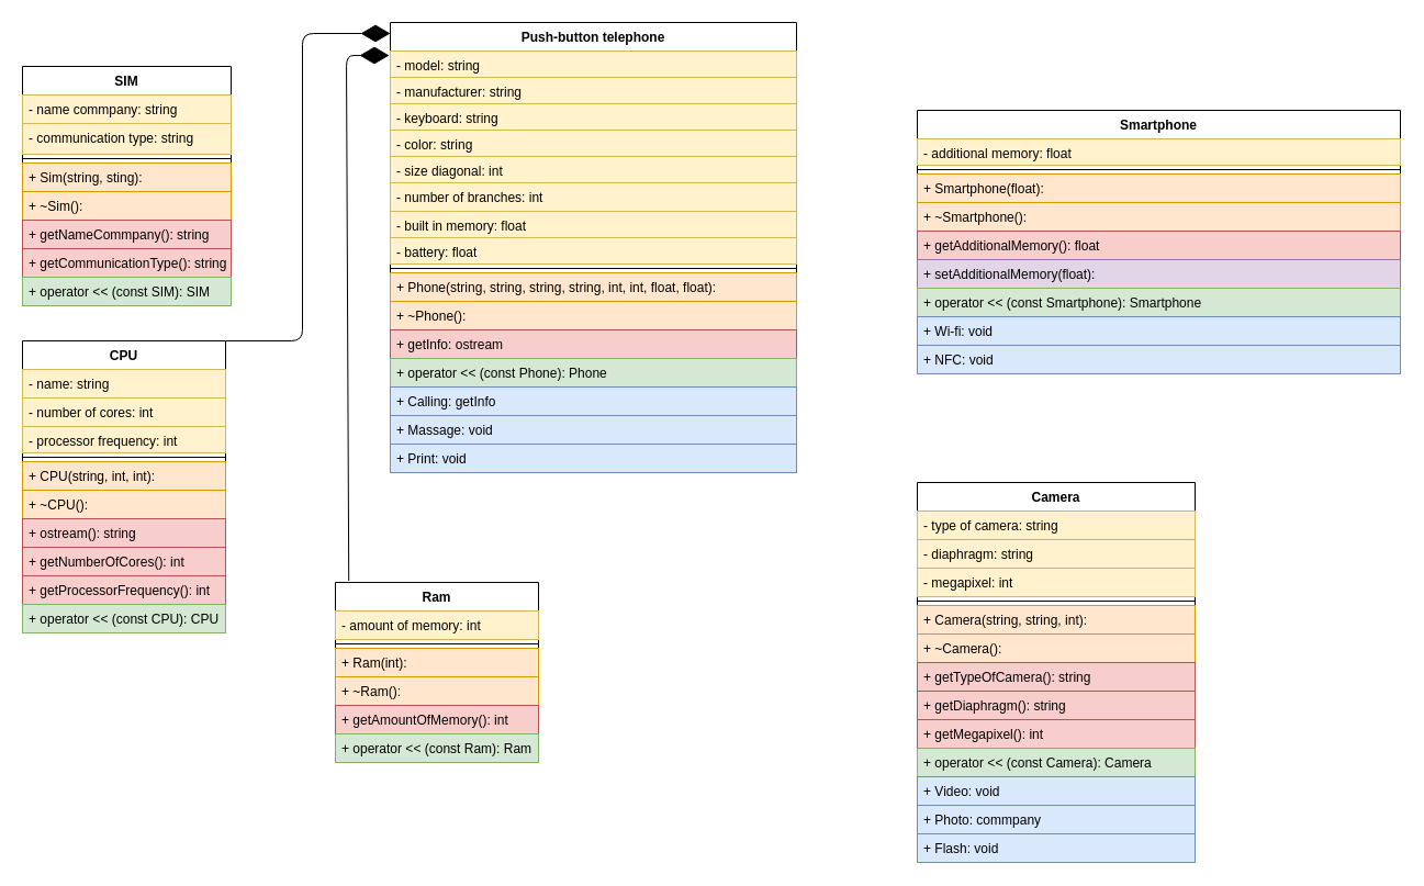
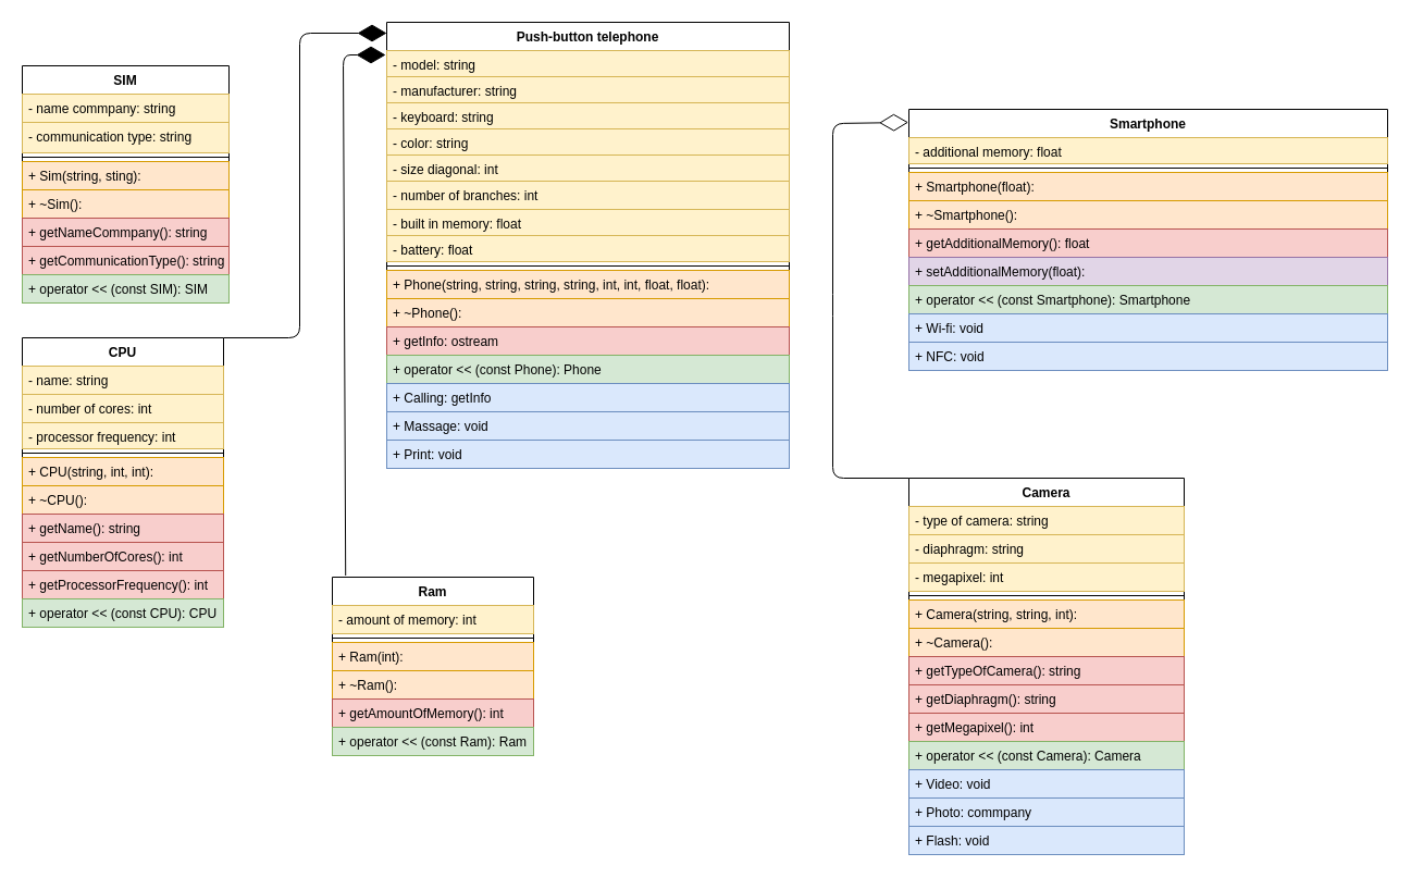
  <mxCell id="0" />
  <mxCell id="1" parent="0" />
  <mxCell id="2" value="Push-button telephone" style="swimlane;fontStyle=1;align=center;verticalAlign=top;childLayout=stackLayout;horizontal=1;startSize=26;horizontalStack=0;resizeParent=1;resizeParentMax=0;resizeLast=0;collapsible=1;marginBottom=0;" parent="1" vertex="1"><mxGeometry x="355" y="20" width="370" height="410" as="geometry" /></mxCell>
  <mxCell id="3" value="- model: string" style="text;strokeColor=#d6b656;fillColor=#fff2cc;align=left;verticalAlign=top;spacingLeft=4;spacingRight=4;overflow=hidden;rotatable=0;points=[[0,0.5],[1,0.5]];portConstraint=eastwest;" parent="2" vertex="1"><mxGeometry y="26" width="370" height="24" as="geometry" /></mxCell>
  <mxCell id="4" value="- manufacturer: string" style="text;strokeColor=#d6b656;fillColor=#fff2cc;align=left;verticalAlign=top;spacingLeft=4;spacingRight=4;overflow=hidden;rotatable=0;points=[[0,0.5],[1,0.5]];portConstraint=eastwest;" parent="2" vertex="1"><mxGeometry y="50" width="370" height="24" as="geometry" /></mxCell>
  <mxCell id="5" value="- keyboard: string" style="text;strokeColor=#d6b656;fillColor=#fff2cc;align=left;verticalAlign=top;spacingLeft=4;spacingRight=4;overflow=hidden;rotatable=0;points=[[0,0.5],[1,0.5]];portConstraint=eastwest;" parent="2" vertex="1"><mxGeometry y="74" width="370" height="24" as="geometry" /></mxCell>
  <mxCell id="6" value="- сolor: string" style="text;strokeColor=#d6b656;fillColor=#fff2cc;align=left;verticalAlign=top;spacingLeft=4;spacingRight=4;overflow=hidden;rotatable=0;points=[[0,0.5],[1,0.5]];portConstraint=eastwest;" parent="2" vertex="1"><mxGeometry y="98" width="370" height="24" as="geometry" /></mxCell>
  <mxCell id="7" value="- size diagonal: int" style="text;strokeColor=#d6b656;fillColor=#fff2cc;align=left;verticalAlign=top;spacingLeft=4;spacingRight=4;overflow=hidden;rotatable=0;points=[[0,0.5],[1,0.5]];portConstraint=eastwest;" parent="2" vertex="1"><mxGeometry y="122" width="370" height="24" as="geometry" /></mxCell>
  <mxCell id="8" value="- number of branches: int" style="text;strokeColor=#d6b656;fillColor=#fff2cc;align=left;verticalAlign=top;spacingLeft=4;spacingRight=4;overflow=hidden;rotatable=0;points=[[0,0.5],[1,0.5]];portConstraint=eastwest;" parent="2" vertex="1"><mxGeometry y="146" width="370" height="26" as="geometry" /></mxCell>
  <mxCell id="9" value="- built in memory: float" style="text;strokeColor=#d6b656;fillColor=#fff2cc;align=left;verticalAlign=top;spacingLeft=4;spacingRight=4;overflow=hidden;rotatable=0;points=[[0,0.5],[1,0.5]];portConstraint=eastwest;" parent="2" vertex="1"><mxGeometry y="172" width="370" height="24" as="geometry" /></mxCell>
  <mxCell id="10" value="- battery: float" style="text;strokeColor=#d6b656;fillColor=#fff2cc;align=left;verticalAlign=top;spacingLeft=4;spacingRight=4;overflow=hidden;rotatable=0;points=[[0,0.5],[1,0.5]];portConstraint=eastwest;" parent="2" vertex="1"><mxGeometry y="196" width="370" height="24" as="geometry" /></mxCell>
  <mxCell id="11" value="" style="line;strokeWidth=1;fillColor=none;align=left;verticalAlign=middle;spacingTop=-1;spacingLeft=3;spacingRight=3;rotatable=0;labelPosition=right;points=[];portConstraint=eastwest;" parent="2" vertex="1"><mxGeometry y="220" width="370" height="8" as="geometry" /></mxCell>
  <mxCell id="12" value="+ Phone(string, string, string, string, int, int, float, float):" style="text;strokeColor=#d79b00;fillColor=#ffe6cc;align=left;verticalAlign=top;spacingLeft=4;spacingRight=4;overflow=hidden;rotatable=0;points=[[0,0.5],[1,0.5]];portConstraint=eastwest;" parent="2" vertex="1"><mxGeometry y="228" width="370" height="26" as="geometry" /></mxCell>
  <mxCell id="13" value="+ ~Phone():" style="text;strokeColor=#d79b00;fillColor=#ffe6cc;align=left;verticalAlign=top;spacingLeft=4;spacingRight=4;overflow=hidden;rotatable=0;points=[[0,0.5],[1,0.5]];portConstraint=eastwest;" parent="2" vertex="1"><mxGeometry y="254" width="370" height="26" as="geometry" /></mxCell>
  <mxCell id="14" value="+ getInfo: ostream" style="text;strokeColor=#b85450;fillColor=#f8cecc;align=left;verticalAlign=top;spacingLeft=4;spacingRight=4;overflow=hidden;rotatable=0;points=[[0,0.5],[1,0.5]];portConstraint=eastwest;" parent="2" vertex="1"><mxGeometry y="280" width="370" height="26" as="geometry" /></mxCell>
  <mxCell id="15" value="+ operator &lt;&lt; (const Phone): Phone" style="text;strokeColor=#82b366;fillColor=#d5e8d4;align=left;verticalAlign=top;spacingLeft=4;spacingRight=4;overflow=hidden;rotatable=0;points=[[0,0.5],[1,0.5]];portConstraint=eastwest;" parent="2" vertex="1"><mxGeometry y="306" width="370" height="26" as="geometry" /></mxCell>
  <mxCell id="16" value="+ Calling: getInfo" style="text;strokeColor=#6c8ebf;fillColor=#dae8fc;align=left;verticalAlign=top;spacingLeft=4;spacingRight=4;overflow=hidden;rotatable=0;points=[[0,0.5],[1,0.5]];portConstraint=eastwest;" parent="2" vertex="1"><mxGeometry y="332" width="370" height="26" as="geometry" /></mxCell>
  <mxCell id="17" value="+ Massage: void" style="text;strokeColor=#6c8ebf;fillColor=#dae8fc;align=left;verticalAlign=top;spacingLeft=4;spacingRight=4;overflow=hidden;rotatable=0;points=[[0,0.5],[1,0.5]];portConstraint=eastwest;" parent="2" vertex="1"><mxGeometry y="358" width="370" height="26" as="geometry" /></mxCell>
  <mxCell id="18" value="+ Print: void" style="text;strokeColor=#6c8ebf;fillColor=#dae8fc;align=left;verticalAlign=top;spacingLeft=4;spacingRight=4;overflow=hidden;rotatable=0;points=[[0,0.5],[1,0.5]];portConstraint=eastwest;" parent="2" vertex="1"><mxGeometry y="384" width="370" height="26" as="geometry" /></mxCell>
  <mxCell id="19" value="Smartphone" style="swimlane;fontStyle=1;align=center;verticalAlign=top;childLayout=stackLayout;horizontal=1;startSize=26;horizontalStack=0;resizeParent=1;resizeParentMax=0;resizeLast=0;collapsible=1;marginBottom=0;" parent="1" vertex="1"><mxGeometry x="835" y="100" width="440" height="240" as="geometry" /></mxCell>
  <mxCell id="20" value="- additional memory: float" style="text;strokeColor=#d6b656;fillColor=#fff2cc;align=left;verticalAlign=top;spacingLeft=4;spacingRight=4;overflow=hidden;rotatable=0;points=[[0,0.5],[1,0.5]];portConstraint=eastwest;" parent="19" vertex="1"><mxGeometry y="26" width="440" height="24" as="geometry" /></mxCell>
  <mxCell id="21" value="" style="line;strokeWidth=1;fillColor=none;align=left;verticalAlign=middle;spacingTop=-1;spacingLeft=3;spacingRight=3;rotatable=0;labelPosition=right;points=[];portConstraint=eastwest;" parent="19" vertex="1"><mxGeometry y="50" width="440" height="8" as="geometry" /></mxCell>
  <mxCell id="22" value="+ Smartphone(float):" style="text;strokeColor=#d79b00;fillColor=#ffe6cc;align=left;verticalAlign=top;spacingLeft=4;spacingRight=4;overflow=hidden;rotatable=0;points=[[0,0.5],[1,0.5]];portConstraint=eastwest;" parent="19" vertex="1"><mxGeometry y="58" width="440" height="26" as="geometry" /></mxCell>
  <mxCell id="23" value="+ ~Smartphone():" style="text;strokeColor=#d79b00;fillColor=#ffe6cc;align=left;verticalAlign=top;spacingLeft=4;spacingRight=4;overflow=hidden;rotatable=0;points=[[0,0.5],[1,0.5]];portConstraint=eastwest;" parent="19" vertex="1"><mxGeometry y="84" width="440" height="26" as="geometry" /></mxCell>
  <mxCell id="24" value="+ getAdditionalMemory(): float" style="text;strokeColor=#b85450;fillColor=#f8cecc;align=left;verticalAlign=top;spacingLeft=4;spacingRight=4;overflow=hidden;rotatable=0;points=[[0,0.5],[1,0.5]];portConstraint=eastwest;" parent="19" vertex="1"><mxGeometry y="110" width="440" height="26" as="geometry" /></mxCell>
  <mxCell id="25" value="+ setAdditionalMemory(float): " style="text;strokeColor=#9673a6;fillColor=#e1d5e7;align=left;verticalAlign=top;spacingLeft=4;spacingRight=4;overflow=hidden;rotatable=0;points=[[0,0.5],[1,0.5]];portConstraint=eastwest;" parent="19" vertex="1"><mxGeometry y="136" width="440" height="26" as="geometry" /></mxCell>
  <mxCell id="26" value="+ operator &lt;&lt; (const Smartphone): Smartphone" style="text;strokeColor=#82b366;fillColor=#d5e8d4;align=left;verticalAlign=top;spacingLeft=4;spacingRight=4;overflow=hidden;rotatable=0;points=[[0,0.5],[1,0.5]];portConstraint=eastwest;" parent="19" vertex="1"><mxGeometry y="162" width="440" height="26" as="geometry" /></mxCell>
  <mxCell id="27" value="+ Wi-fi: void" style="text;strokeColor=#6c8ebf;fillColor=#dae8fc;align=left;verticalAlign=top;spacingLeft=4;spacingRight=4;overflow=hidden;rotatable=0;points=[[0,0.5],[1,0.5]];portConstraint=eastwest;" vertex="1" parent="19"><mxGeometry y="188" width="440" height="26" as="geometry" /></mxCell>
  <mxCell id="28" value="+ NFC: void" style="text;strokeColor=#6c8ebf;fillColor=#dae8fc;align=left;verticalAlign=top;spacingLeft=4;spacingRight=4;overflow=hidden;rotatable=0;points=[[0,0.5],[1,0.5]];portConstraint=eastwest;" parent="19" vertex="1"><mxGeometry y="214" width="440" height="26" as="geometry" /></mxCell>
  <mxCell id="29" value="SIM" style="swimlane;fontStyle=1;align=center;verticalAlign=top;childLayout=stackLayout;horizontal=1;startSize=26;horizontalStack=0;resizeParent=1;resizeParentMax=0;resizeLast=0;collapsible=1;marginBottom=0;" parent="1" vertex="1"><mxGeometry x="20" y="60" width="190" height="218" as="geometry" /></mxCell>
  <mxCell id="30" value="- name commpany: string" style="text;strokeColor=#d6b656;fillColor=#fff2cc;align=left;verticalAlign=top;spacingLeft=4;spacingRight=4;overflow=hidden;rotatable=0;points=[[0,0.5],[1,0.5]];portConstraint=eastwest;" parent="29" vertex="1"><mxGeometry y="26" width="190" height="26" as="geometry" /></mxCell>
  <mxCell id="31" value="- communication type: string" style="text;strokeColor=#d6b656;fillColor=#fff2cc;align=left;verticalAlign=top;spacingLeft=4;spacingRight=4;overflow=hidden;rotatable=0;points=[[0,0.5],[1,0.5]];portConstraint=eastwest;" parent="29" vertex="1"><mxGeometry y="52" width="190" height="28" as="geometry" /></mxCell>
  <mxCell id="32" value="" style="line;strokeWidth=1;fillColor=none;align=left;verticalAlign=middle;spacingTop=-1;spacingLeft=3;spacingRight=3;rotatable=0;labelPosition=right;points=[];portConstraint=eastwest;" parent="29" vertex="1"><mxGeometry y="80" width="190" height="8" as="geometry" /></mxCell>
  <mxCell id="33" value="+ Sim(string, sting):" style="text;strokeColor=#d79b00;fillColor=#ffe6cc;align=left;verticalAlign=top;spacingLeft=4;spacingRight=4;overflow=hidden;rotatable=0;points=[[0,0.5],[1,0.5]];portConstraint=eastwest;" parent="29" vertex="1"><mxGeometry y="88" width="190" height="26" as="geometry" /></mxCell>
  <mxCell id="34" value="+ ~Sim():" style="text;strokeColor=#d79b00;fillColor=#ffe6cc;align=left;verticalAlign=top;spacingLeft=4;spacingRight=4;overflow=hidden;rotatable=0;points=[[0,0.5],[1,0.5]];portConstraint=eastwest;" parent="29" vertex="1"><mxGeometry y="114" width="190" height="26" as="geometry" /></mxCell>
  <mxCell id="35" value="+ getNameCommpany(): string" style="text;strokeColor=#b85450;fillColor=#f8cecc;align=left;verticalAlign=top;spacingLeft=4;spacingRight=4;overflow=hidden;rotatable=0;points=[[0,0.5],[1,0.5]];portConstraint=eastwest;" parent="29" vertex="1"><mxGeometry y="140" width="190" height="26" as="geometry" /></mxCell>
  <mxCell id="36" value="+ getCommunicationType(): string" style="text;strokeColor=#b85450;fillColor=#f8cecc;align=left;verticalAlign=top;spacingLeft=4;spacingRight=4;overflow=hidden;rotatable=0;points=[[0,0.5],[1,0.5]];portConstraint=eastwest;" vertex="1" parent="29"><mxGeometry y="166" width="190" height="26" as="geometry" /></mxCell>
  <mxCell id="37" value="+ operator &lt;&lt; (const SIM): SIM" style="text;strokeColor=#82b366;fillColor=#d5e8d4;align=left;verticalAlign=top;spacingLeft=4;spacingRight=4;overflow=hidden;rotatable=0;points=[[0,0.5],[1,0.5]];portConstraint=eastwest;" parent="29" vertex="1"><mxGeometry y="192" width="190" height="26" as="geometry" /></mxCell>
  <mxCell id="38" value="CPU" style="swimlane;fontStyle=1;align=center;verticalAlign=top;childLayout=stackLayout;horizontal=1;startSize=26;horizontalStack=0;resizeParent=1;resizeParentMax=0;resizeLast=0;collapsible=1;marginBottom=0;" parent="1" vertex="1"><mxGeometry x="20" y="310" width="185" height="266" as="geometry" /></mxCell>
  <mxCell id="39" value="- name: string" style="text;strokeColor=#d6b656;fillColor=#fff2cc;align=left;verticalAlign=top;spacingLeft=4;spacingRight=4;overflow=hidden;rotatable=0;points=[[0,0.5],[1,0.5]];portConstraint=eastwest;" parent="38" vertex="1"><mxGeometry y="26" width="185" height="26" as="geometry" /></mxCell>
  <mxCell id="40" value="- number of cores: int" style="text;strokeColor=#d6b656;fillColor=#fff2cc;align=left;verticalAlign=top;spacingLeft=4;spacingRight=4;overflow=hidden;rotatable=0;points=[[0,0.5],[1,0.5]];portConstraint=eastwest;" parent="38" vertex="1"><mxGeometry y="52" width="185" height="26" as="geometry" /></mxCell>
  <mxCell id="41" value="- processor frequency: int" style="text;strokeColor=#d6b656;fillColor=#fff2cc;align=left;verticalAlign=top;spacingLeft=4;spacingRight=4;overflow=hidden;rotatable=0;points=[[0,0.5],[1,0.5]];portConstraint=eastwest;" parent="38" vertex="1"><mxGeometry y="78" width="185" height="24" as="geometry" /></mxCell>
  <mxCell id="42" value="" style="line;strokeWidth=1;fillColor=none;align=left;verticalAlign=middle;spacingTop=-1;spacingLeft=3;spacingRight=3;rotatable=0;labelPosition=right;points=[];portConstraint=eastwest;" parent="38" vertex="1"><mxGeometry y="102" width="185" height="8" as="geometry" /></mxCell>
  <mxCell id="43" value="+ CPU(string, int, int):" style="text;strokeColor=#d79b00;fillColor=#ffe6cc;align=left;verticalAlign=top;spacingLeft=4;spacingRight=4;overflow=hidden;rotatable=0;points=[[0,0.5],[1,0.5]];portConstraint=eastwest;" vertex="1" parent="38"><mxGeometry y="110" width="185" height="26" as="geometry" /></mxCell>
  <mxCell id="44" value="+ ~CPU():" style="text;strokeColor=#d79b00;fillColor=#ffe6cc;align=left;verticalAlign=top;spacingLeft=4;spacingRight=4;overflow=hidden;rotatable=0;points=[[0,0.5],[1,0.5]];portConstraint=eastwest;" vertex="1" parent="38"><mxGeometry y="136" width="185" height="26" as="geometry" /></mxCell>
- <mxCell id="45" value="+ ostream(): string" style="text;strokeColor=#b85450;fillColor=#f8cecc;align=left;verticalAlign=top;spacingLeft=4;spacingRight=4;overflow=hidden;rotatable=0;points=[[0,0.5],[1,0.5]];portConstraint=eastwest;" vertex="1" parent="38"><mxGeometry y="162" width="185" height="26" as="geometry" /></mxCell>
+ <mxCell id="45" value="+ getName(): string" style="text;strokeColor=#b85450;fillColor=#f8cecc;align=left;verticalAlign=top;spacingLeft=4;spacingRight=4;overflow=hidden;rotatable=0;points=[[0,0.5],[1,0.5]];portConstraint=eastwest;" vertex="1" parent="38"><mxGeometry y="162" width="185" height="26" as="geometry" /></mxCell>
  <mxCell id="46" value="+ getNumberOfCores(): int" style="text;strokeColor=#b85450;fillColor=#f8cecc;align=left;verticalAlign=top;spacingLeft=4;spacingRight=4;overflow=hidden;rotatable=0;points=[[0,0.5],[1,0.5]];portConstraint=eastwest;" vertex="1" parent="38"><mxGeometry y="188" width="185" height="26" as="geometry" /></mxCell>
  <mxCell id="47" value="+ getProcessorFrequency(): int" style="text;strokeColor=#b85450;fillColor=#f8cecc;align=left;verticalAlign=top;spacingLeft=4;spacingRight=4;overflow=hidden;rotatable=0;points=[[0,0.5],[1,0.5]];portConstraint=eastwest;" vertex="1" parent="38"><mxGeometry y="214" width="185" height="26" as="geometry" /></mxCell>
  <mxCell id="48" value="+ operator &lt;&lt; (const CPU): CPU" style="text;strokeColor=#82b366;fillColor=#d5e8d4;align=left;verticalAlign=top;spacingLeft=4;spacingRight=4;overflow=hidden;rotatable=0;points=[[0,0.5],[1,0.5]];portConstraint=eastwest;" vertex="1" parent="38"><mxGeometry y="240" width="185" height="26" as="geometry" /></mxCell>
  <mxCell id="49" value="" style="endArrow=diamondThin;endFill=1;endSize=24;html=1;exitX=1;exitY=0;exitDx=0;exitDy=0;" edge="1" parent="1" source="38"><mxGeometry width="160" relative="1" as="geometry"><mxPoint x="325" y="40" as="sourcePoint" /><mxPoint x="355" y="30" as="targetPoint" /><Array as="points"><mxPoint x="275" y="310" /><mxPoint x="275" y="30" /></Array></mxGeometry></mxCell>
  <mxCell id="50" value="Ram" style="swimlane;fontStyle=1;align=center;verticalAlign=top;childLayout=stackLayout;horizontal=1;startSize=26;horizontalStack=0;resizeParent=1;resizeParentMax=0;resizeLast=0;collapsible=1;marginBottom=0;" vertex="1" parent="1"><mxGeometry x="305" y="530" width="185" height="164" as="geometry" /></mxCell>
  <mxCell id="51" value="- amount of memory: int" style="text;strokeColor=#d6b656;fillColor=#fff2cc;align=left;verticalAlign=top;spacingLeft=4;spacingRight=4;overflow=hidden;rotatable=0;points=[[0,0.5],[1,0.5]];portConstraint=eastwest;" vertex="1" parent="50"><mxGeometry y="26" width="185" height="26" as="geometry" /></mxCell>
  <mxCell id="52" value="" style="line;strokeWidth=1;fillColor=none;align=left;verticalAlign=middle;spacingTop=-1;spacingLeft=3;spacingRight=3;rotatable=0;labelPosition=right;points=[];portConstraint=eastwest;" vertex="1" parent="50"><mxGeometry y="52" width="185" height="8" as="geometry" /></mxCell>
  <mxCell id="53" value="+ Ram(int):" style="text;strokeColor=#d79b00;fillColor=#ffe6cc;align=left;verticalAlign=top;spacingLeft=4;spacingRight=4;overflow=hidden;rotatable=0;points=[[0,0.5],[1,0.5]];portConstraint=eastwest;" vertex="1" parent="50"><mxGeometry y="60" width="185" height="26" as="geometry" /></mxCell>
  <mxCell id="54" value="+ ~Ram():" style="text;strokeColor=#d79b00;fillColor=#ffe6cc;align=left;verticalAlign=top;spacingLeft=4;spacingRight=4;overflow=hidden;rotatable=0;points=[[0,0.5],[1,0.5]];portConstraint=eastwest;" vertex="1" parent="50"><mxGeometry y="86" width="185" height="26" as="geometry" /></mxCell>
  <mxCell id="55" value="+ getAmountOfMemory(): int" style="text;strokeColor=#b85450;fillColor=#f8cecc;align=left;verticalAlign=top;spacingLeft=4;spacingRight=4;overflow=hidden;rotatable=0;points=[[0,0.5],[1,0.5]];portConstraint=eastwest;" vertex="1" parent="50"><mxGeometry y="112" width="185" height="26" as="geometry" /></mxCell>
  <mxCell id="56" value="+ operator &lt;&lt; (const Ram): Ram" style="text;strokeColor=#82b366;fillColor=#d5e8d4;align=left;verticalAlign=top;spacingLeft=4;spacingRight=4;overflow=hidden;rotatable=0;points=[[0,0.5],[1,0.5]];portConstraint=eastwest;" vertex="1" parent="50"><mxGeometry y="138" width="185" height="26" as="geometry" /></mxCell>
  <mxCell id="57" value="" style="endArrow=diamondThin;endFill=1;endSize=24;html=1;exitX=0.066;exitY=-0.009;exitDx=0;exitDy=0;exitPerimeter=0;" edge="1" parent="1" source="50"><mxGeometry width="160" relative="1" as="geometry"><mxPoint x="315" y="520" as="sourcePoint" /><mxPoint x="354" y="50" as="targetPoint" /><Array as="points"><mxPoint x="315" y="50" /></Array></mxGeometry></mxCell>
  <mxCell id="58" value="Camera" style="swimlane;fontStyle=1;align=center;verticalAlign=top;childLayout=stackLayout;horizontal=1;startSize=26;horizontalStack=0;resizeParent=1;resizeParentMax=0;resizeLast=0;collapsible=1;marginBottom=0;" vertex="1" parent="1"><mxGeometry x="835" y="439" width="253" height="346" as="geometry" /></mxCell>
  <mxCell id="59" value="- type of camera: string" style="text;strokeColor=#d6b656;fillColor=#fff2cc;align=left;verticalAlign=top;spacingLeft=4;spacingRight=4;overflow=hidden;rotatable=0;points=[[0,0.5],[1,0.5]];portConstraint=eastwest;" vertex="1" parent="58"><mxGeometry y="26" width="253" height="26" as="geometry" /></mxCell>
  <mxCell id="60" value="- diaphragm: string" style="text;strokeColor=#d6b656;fillColor=#fff2cc;align=left;verticalAlign=top;spacingLeft=4;spacingRight=4;overflow=hidden;rotatable=0;points=[[0,0.5],[1,0.5]];portConstraint=eastwest;" vertex="1" parent="58"><mxGeometry y="52" width="253" height="26" as="geometry" /></mxCell>
  <mxCell id="61" value="- megapixel: int" style="text;strokeColor=#d6b656;fillColor=#fff2cc;align=left;verticalAlign=top;spacingLeft=4;spacingRight=4;overflow=hidden;rotatable=0;points=[[0,0.5],[1,0.5]];portConstraint=eastwest;" vertex="1" parent="58"><mxGeometry y="78" width="253" height="26" as="geometry" /></mxCell>
  <mxCell id="62" value="" style="line;strokeWidth=1;fillColor=none;align=left;verticalAlign=middle;spacingTop=-1;spacingLeft=3;spacingRight=3;rotatable=0;labelPosition=right;points=[];portConstraint=eastwest;" vertex="1" parent="58"><mxGeometry y="104" width="253" height="8" as="geometry" /></mxCell>
  <mxCell id="63" value="+ Camera(string, string, int):" style="text;strokeColor=#d79b00;fillColor=#ffe6cc;align=left;verticalAlign=top;spacingLeft=4;spacingRight=4;overflow=hidden;rotatable=0;points=[[0,0.5],[1,0.5]];portConstraint=eastwest;" vertex="1" parent="58"><mxGeometry y="112" width="253" height="26" as="geometry" /></mxCell>
  <mxCell id="64" value="+ ~Camera():" style="text;strokeColor=#d79b00;fillColor=#ffe6cc;align=left;verticalAlign=top;spacingLeft=4;spacingRight=4;overflow=hidden;rotatable=0;points=[[0,0.5],[1,0.5]];portConstraint=eastwest;" vertex="1" parent="58"><mxGeometry y="138" width="253" height="26" as="geometry" /></mxCell>
  <mxCell id="65" value="+ getTypeOfCamera(): string" style="text;strokeColor=#b85450;fillColor=#f8cecc;align=left;verticalAlign=top;spacingLeft=4;spacingRight=4;overflow=hidden;rotatable=0;points=[[0,0.5],[1,0.5]];portConstraint=eastwest;" vertex="1" parent="58"><mxGeometry y="164" width="253" height="26" as="geometry" /></mxCell>
  <mxCell id="66" value="+ getDiaphragm(): string" style="text;strokeColor=#b85450;fillColor=#f8cecc;align=left;verticalAlign=top;spacingLeft=4;spacingRight=4;overflow=hidden;rotatable=0;points=[[0,0.5],[1,0.5]];portConstraint=eastwest;" vertex="1" parent="58"><mxGeometry y="190" width="253" height="26" as="geometry" /></mxCell>
  <mxCell id="67" value="+ getMegapixel(): int" style="text;strokeColor=#b85450;fillColor=#f8cecc;align=left;verticalAlign=top;spacingLeft=4;spacingRight=4;overflow=hidden;rotatable=0;points=[[0,0.5],[1,0.5]];portConstraint=eastwest;" vertex="1" parent="58"><mxGeometry y="216" width="253" height="26" as="geometry" /></mxCell>
  <mxCell id="68" value="+ operator &lt;&lt; (const Camera): Camera" style="text;strokeColor=#82b366;fillColor=#d5e8d4;align=left;verticalAlign=top;spacingLeft=4;spacingRight=4;overflow=hidden;rotatable=0;points=[[0,0.5],[1,0.5]];portConstraint=eastwest;" vertex="1" parent="58"><mxGeometry y="242" width="253" height="26" as="geometry" /></mxCell>
  <mxCell id="69" value="+ Video: void" style="text;strokeColor=#6c8ebf;fillColor=#dae8fc;align=left;verticalAlign=top;spacingLeft=4;spacingRight=4;overflow=hidden;rotatable=0;points=[[0,0.5],[1,0.5]];portConstraint=eastwest;" parent="58" vertex="1"><mxGeometry y="268" width="253" height="26" as="geometry" /></mxCell>
  <mxCell id="70" value="+ Photo: commpany" style="text;strokeColor=#6c8ebf;fillColor=#dae8fc;align=left;verticalAlign=top;spacingLeft=4;spacingRight=4;overflow=hidden;rotatable=0;points=[[0,0.5],[1,0.5]];portConstraint=eastwest;" parent="58" vertex="1"><mxGeometry y="294" width="253" height="26" as="geometry" /></mxCell>
  <mxCell id="71" value="+ Flash: void" style="text;strokeColor=#6c8ebf;fillColor=#dae8fc;align=left;verticalAlign=top;spacingLeft=4;spacingRight=4;overflow=hidden;rotatable=0;points=[[0,0.5],[1,0.5]];portConstraint=eastwest;" vertex="1" parent="58"><mxGeometry y="320" width="253" height="26" as="geometry" /></mxCell>
+ <mxCell id="72" value="" style="endArrow=diamondThin;endFill=0;endSize=24;html=1;exitX=0;exitY=0;exitDx=0;exitDy=0;entryX=-0.001;entryY=0.05;entryDx=0;entryDy=0;entryPerimeter=0;" edge="1" parent="1" source="58" target="19"><mxGeometry width="160" relative="1" as="geometry"><mxPoint x="855" y="430" as="sourcePoint" /><mxPoint x="925" y="113" as="targetPoint" /><Array as="points"><mxPoint x="765" y="439" /><mxPoint x="765" y="280" /><mxPoint x="765" y="113" /></Array></mxGeometry></mxCell>
